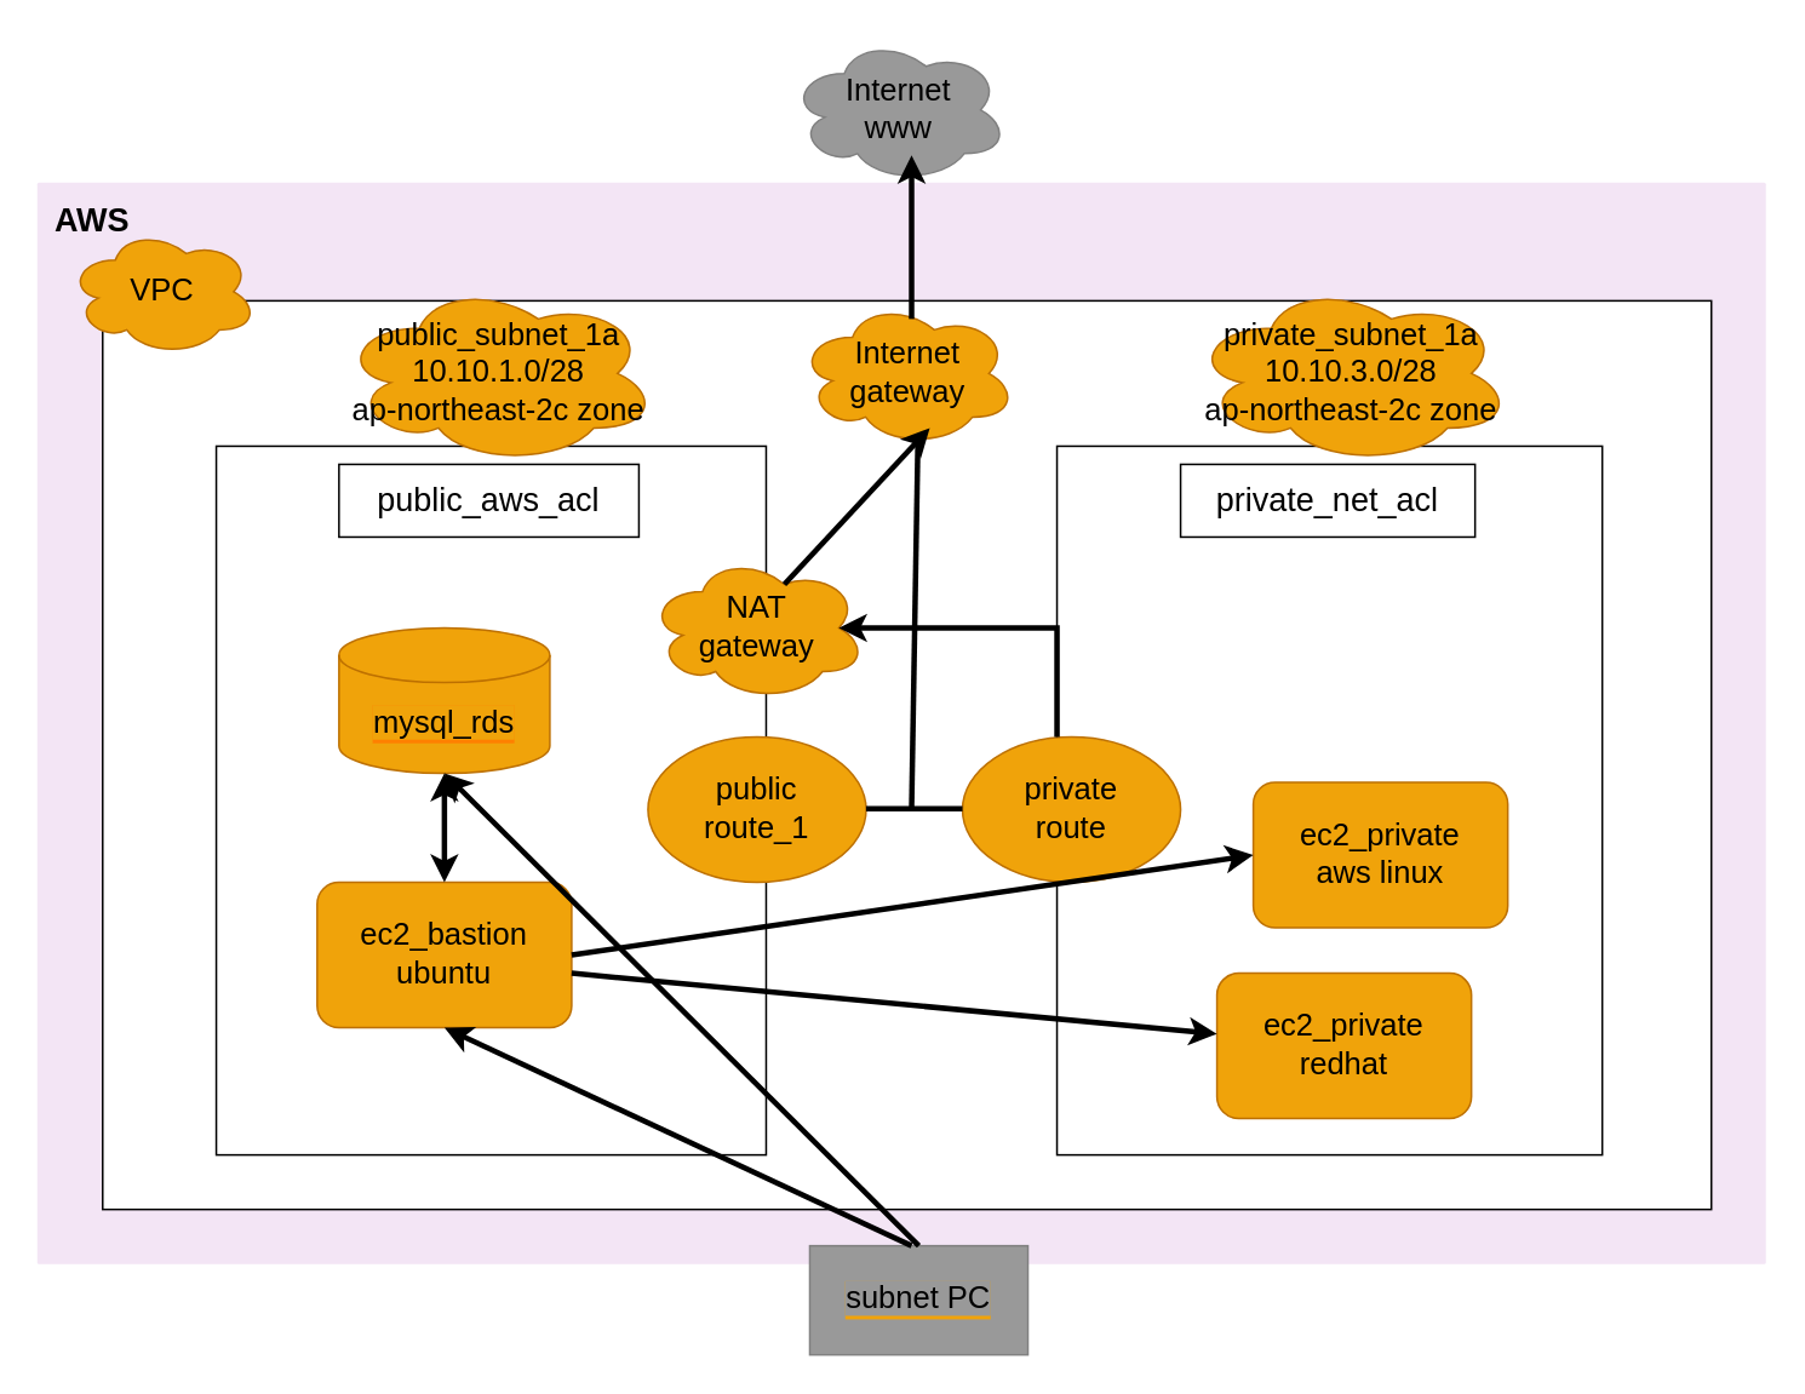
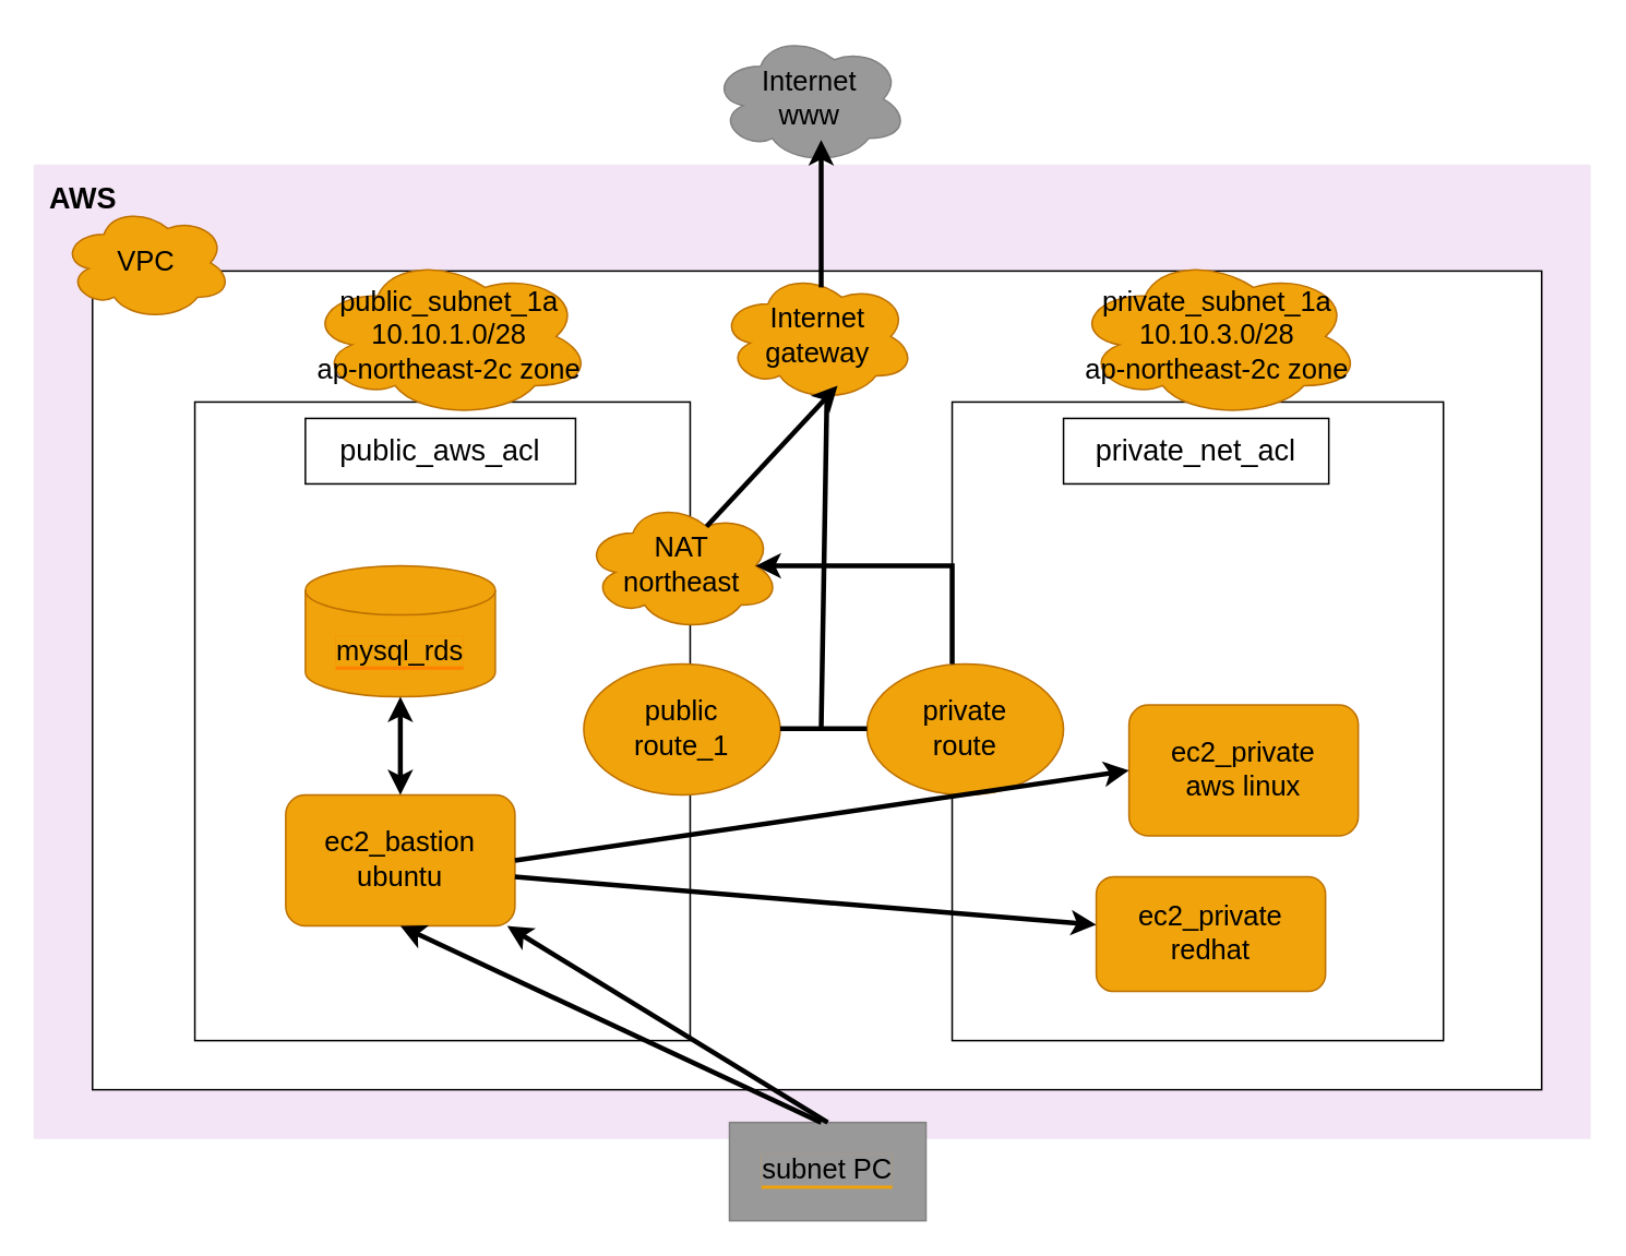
  <mxCell id="0" />
  <mxCell id="1" parent="0" />
  <mxCell id="2" value="&lt;font color=&quot;#000000&quot;&gt;&lt;span style=&quot;font-size: 18px&quot;&gt;&lt;b&gt;AWS&lt;/b&gt;&lt;/span&gt;&lt;/font&gt;" style="points=[[0,0,0],[0.25,0,0],[0.5,0,0],[0.75,0,0],[1,0,0],[1,0.25,0],[1,0.5,0],[1,0.75,0],[1,1,0],[0.75,1,0],[0.5,1,0],[0.25,1,0],[0,1,0],[0,0.75,0],[0,0.5,0],[0,0.25,0]];rounded=1;absoluteArcSize=1;arcSize=2;html=1;strokeColor=none;gradientColor=none;shadow=0;dashed=0;fontSize=12;fontColor=#9E9E9E;align=left;verticalAlign=top;spacing=10;spacingTop=-4;fillColor=#F3E5F5;" parent="1" vertex="1"><mxGeometry x="20" y="100" width="951" height="595" as="geometry" /></mxCell>
  <mxCell id="3" value="" style="rounded=0;whiteSpace=wrap;html=1;" parent="1" vertex="1"><mxGeometry x="56" y="165" width="885" height="500" as="geometry" /></mxCell>
  <mxCell id="4" value="&lt;font style=&quot;font-size: 17px&quot;&gt;VPC&lt;/font&gt;" style="ellipse;shape=cloud;whiteSpace=wrap;html=1;fillColor=#f0a30a;fontColor=#000000;strokeColor=#BD7000;" parent="1" vertex="1"><mxGeometry x="37" y="125" width="104" height="70" as="geometry" /></mxCell>
  <mxCell id="5" value="" style="rounded=0;whiteSpace=wrap;html=1;fontSize=17;" parent="1" vertex="1"><mxGeometry x="118.5" y="245" width="302.5" height="390" as="geometry" /></mxCell>
  <mxCell id="6" value="" style="rounded=0;whiteSpace=wrap;html=1;fontSize=17;" parent="1" vertex="1"><mxGeometry x="581" y="245" width="300" height="390" as="geometry" /></mxCell>
  <mxCell id="7" value="&lt;font style=&quot;font-size: 17px&quot;&gt;public_subnet_1a&lt;br&gt;10.10.1.0/28&lt;br&gt;ap-northeast-2c zone&lt;br&gt;&lt;/font&gt;" style="ellipse;shape=cloud;whiteSpace=wrap;html=1;fillColor=#f0a30a;fontColor=#000000;strokeColor=#BD7000;" parent="1" vertex="1"><mxGeometry x="186.75" y="155" width="174.25" height="100" as="geometry" /></mxCell>
  <mxCell id="8" value="&lt;font style=&quot;font-size: 17px&quot;&gt;private_subnet_1a&lt;br&gt;10.10.3.0/28&lt;br&gt;ap-northeast-2c zone&lt;br&gt;&lt;/font&gt;" style="ellipse;shape=cloud;whiteSpace=wrap;html=1;fillColor=#f0a30a;fontColor=#000000;strokeColor=#BD7000;" parent="1" vertex="1"><mxGeometry x="655" y="155" width="176" height="100" as="geometry" /></mxCell>
  <mxCell id="9" value="&lt;font style=&quot;font-size: 18px&quot;&gt;public_aws_acl&lt;/font&gt;" style="rounded=0;whiteSpace=wrap;html=1;fontSize=17;" parent="1" vertex="1"><mxGeometry x="186" y="255" width="165" height="40" as="geometry" /></mxCell>
  <mxCell id="10" value="&lt;font style=&quot;font-size: 18px&quot;&gt;private_net_acl&lt;/font&gt;" style="rounded=0;whiteSpace=wrap;html=1;fontSize=17;" parent="1" vertex="1"><mxGeometry x="649" y="255" width="162" height="40" as="geometry" /></mxCell>
  <mxCell id="11" value="&lt;font style=&quot;font-size: 17px&quot;&gt;Internet&lt;br&gt;gateway&lt;br&gt;&lt;/font&gt;" style="ellipse;shape=cloud;whiteSpace=wrap;html=1;fillColor=#f0a30a;fontColor=#000000;strokeColor=#BD7000;" parent="1" vertex="1"><mxGeometry x="438.5" y="165" width="120" height="80" as="geometry" /></mxCell>
  <mxCell id="12" value="public&lt;br&gt;route_1" style="ellipse;whiteSpace=wrap;html=1;fontSize=17;fillColor=#f0a30a;fontColor=#000000;strokeColor=#BD7000;" parent="1" vertex="1"><mxGeometry x="356" y="405" width="120" height="80" as="geometry" /></mxCell>
  <mxCell id="13" value="private&lt;br&gt;route" style="ellipse;whiteSpace=wrap;html=1;fontSize=17;fillColor=#f0a30a;fontColor=#000000;strokeColor=#BD7000;" parent="1" vertex="1"><mxGeometry x="529" y="405" width="120" height="80" as="geometry" /></mxCell>
  <mxCell id="14" value="&lt;font style=&quot;font-size: 17px&quot;&gt;Internet&lt;br&gt;www&lt;br&gt;&lt;/font&gt;" style="ellipse;shape=cloud;whiteSpace=wrap;html=1;fillColor=#999999;fontColor=#000000;strokeColor=#808080;" parent="1" vertex="1"><mxGeometry x="434" y="20" width="120" height="80" as="geometry" /></mxCell>
  <mxCell id="15" value="" style="endArrow=none;html=1;rounded=0;fontSize=17;strokeWidth=3;entryX=0;entryY=0.5;entryDx=0;entryDy=0;exitX=1;exitY=0.5;exitDx=0;exitDy=0;" parent="1" edge="1"><mxGeometry width="50" height="50" relative="1" as="geometry"><mxPoint x="476" y="444.5" as="sourcePoint" /><mxPoint x="529" y="444.5" as="targetPoint" /></mxGeometry></mxCell>
  <mxCell id="16" value="" style="endArrow=classic;html=1;rounded=0;fontSize=17;strokeWidth=3;" parent="1" edge="1"><mxGeometry width="50" height="50" relative="1" as="geometry"><mxPoint x="501" y="175" as="sourcePoint" /><mxPoint x="501" y="85" as="targetPoint" /></mxGeometry></mxCell>
  <mxCell id="17" value="ec2_bastion&lt;br&gt;ubuntu" style="rounded=1;whiteSpace=wrap;html=1;fontSize=17;strokeColor=#BD7000;fillColor=#f0a30a;fontColor=#000000;" parent="1" vertex="1"><mxGeometry x="174" y="485" width="140" height="80" as="geometry" /></mxCell>
  <mxCell id="18" value="&lt;span style=&quot;background-color: rgb(240 , 163 , 10)&quot;&gt;mysql_rds&lt;/span&gt;" style="shape=cylinder3;whiteSpace=wrap;html=1;boundedLbl=1;backgroundOutline=1;size=15;labelBackgroundColor=#FF8000;fontSize=17;strokeColor=#BD7000;fillColor=#f0a30a;fontColor=#000000;" parent="1" vertex="1"><mxGeometry x="186" y="345" width="116" height="80" as="geometry" /></mxCell>
  <mxCell id="19" value="&lt;span style=&quot;background-color: rgb(153 , 153 , 153)&quot;&gt;subnet PC&lt;/span&gt;" style="rounded=0;whiteSpace=wrap;html=1;labelBackgroundColor=#F0A30A;fontSize=17;strokeColor=#808080;fillColor=#999999;" parent="1" vertex="1"><mxGeometry x="445" y="685" width="120" height="60" as="geometry" /></mxCell>
- <mxCell id="20" value="" style="endArrow=classic;html=1;rounded=0;fontSize=17;strokeWidth=3;exitX=0.5;exitY=0;exitDx=0;exitDy=0;entryX=0.5;entryY=1;entryDx=0;entryDy=0;entryPerimeter=0;" parent="1" source="19" target="18" edge="1"><mxGeometry width="50" height="50" relative="1" as="geometry"><mxPoint x="701" y="525" as="sourcePoint" /><mxPoint x="751" y="475" as="targetPoint" /></mxGeometry></mxCell>
+ <mxCell id="20" value="" style="endArrow=classic;html=1;rounded=0;fontSize=17;strokeWidth=3;exitX=0.5;exitY=0;exitDx=0;exitDy=0;" parent="1" source="19" target="17" edge="1"><mxGeometry width="50" height="50" relative="1" as="geometry"><mxPoint x="701" y="525" as="sourcePoint" /><mxPoint x="751" y="475" as="targetPoint" /></mxGeometry></mxCell>
  <mxCell id="21" value="" style="endArrow=classic;html=1;rounded=0;fontSize=17;strokeWidth=3;entryX=0.5;entryY=1;entryDx=0;entryDy=0;" parent="1" target="17" edge="1"><mxGeometry width="50" height="50" relative="1" as="geometry"><mxPoint x="501" y="685" as="sourcePoint" /><mxPoint x="273.5" y="475" as="targetPoint" /></mxGeometry></mxCell>
  <mxCell id="22" value="" style="endArrow=none;html=1;rounded=0;fontSize=17;strokeWidth=3;exitX=0.55;exitY=0.95;exitDx=0;exitDy=0;exitPerimeter=0;" parent="1" source="11" edge="1"><mxGeometry width="50" height="50" relative="1" as="geometry"><mxPoint x="491" y="515" as="sourcePoint" /><mxPoint x="501" y="445" as="targetPoint" /></mxGeometry></mxCell>
  <mxCell id="23" value="ec2_private&lt;br&gt;aws linux" style="rounded=1;whiteSpace=wrap;html=1;fontSize=17;strokeColor=#BD7000;fillColor=#f0a30a;fontColor=#000000;" parent="1" vertex="1"><mxGeometry x="689" y="430" width="140" height="80" as="geometry" /></mxCell>
  <mxCell id="24" value="" style="endArrow=classic;html=1;rounded=0;fontSize=17;strokeWidth=3;exitX=1;exitY=0.5;exitDx=0;exitDy=0;entryX=0;entryY=0.5;entryDx=0;entryDy=0;" parent="1" source="17" target="23" edge="1"><mxGeometry width="50" height="50" relative="1" as="geometry"><mxPoint x="341" y="435" as="sourcePoint" /><mxPoint x="105.75" y="345" as="targetPoint" /></mxGeometry></mxCell>
- <mxCell id="25" value="&lt;font style=&quot;font-size: 17px&quot;&gt;NAT&lt;br&gt;gateway&lt;br&gt;&lt;/font&gt;" style="ellipse;shape=cloud;whiteSpace=wrap;html=1;fillColor=#f0a30a;fontColor=#000000;strokeColor=#BD7000;" parent="1" vertex="1"><mxGeometry x="356" y="305" width="120" height="80" as="geometry" /></mxCell>
+ <mxCell id="25" value="&lt;font style=&quot;font-size: 17px&quot;&gt;NAT&lt;br&gt;northeast&lt;br&gt;&lt;/font&gt;" style="ellipse;shape=cloud;whiteSpace=wrap;html=1;fillColor=#f0a30a;fontColor=#000000;strokeColor=#BD7000;" parent="1" vertex="1"><mxGeometry x="356" y="305" width="120" height="80" as="geometry" /></mxCell>
  <mxCell id="26" value="" style="endArrow=classic;html=1;rounded=0;fontSize=17;strokeWidth=3;entryX=0.875;entryY=0.5;entryDx=0;entryDy=0;entryPerimeter=0;" parent="1" source="6" target="25" edge="1"><mxGeometry width="50" height="50" relative="1" as="geometry"><mxPoint x="581" y="420" as="sourcePoint" /><mxPoint x="958" y="420" as="targetPoint" /><Array as="points"><mxPoint x="581" y="405" /><mxPoint x="581" y="355" /><mxPoint x="581" y="345" /></Array></mxGeometry></mxCell>
  <mxCell id="27" value="" style="endArrow=classic;html=1;rounded=0;fontSize=17;strokeWidth=3;exitX=0.625;exitY=0.2;exitDx=0;exitDy=0;exitPerimeter=0;" parent="1" source="25" edge="1"><mxGeometry width="50" height="50" relative="1" as="geometry"><mxPoint x="498" y="385" as="sourcePoint" /><mxPoint x="511" y="235" as="targetPoint" /></mxGeometry></mxCell>
  <mxCell id="28" value="" style="endArrow=classic;startArrow=classic;html=1;rounded=0;strokeWidth=3;exitX=0.5;exitY=0;exitDx=0;exitDy=0;" parent="1" source="17" edge="1"><mxGeometry width="50" height="50" relative="1" as="geometry"><mxPoint x="201" y="475" as="sourcePoint" /><mxPoint x="244" y="425" as="targetPoint" /></mxGeometry></mxCell>
- <mxCell id="29" value="ec2_private&lt;br&gt;redhat" style="rounded=1;whiteSpace=wrap;html=1;fontSize=17;strokeColor=#BD7000;fillColor=#f0a30a;fontColor=#000000;" vertex="1" parent="1"><mxGeometry x="669" y="535" width="140" height="80" as="geometry" /></mxCell>
+ <mxCell id="29" value="ec2_private&lt;br&gt;redhat" style="rounded=1;whiteSpace=wrap;html=1;fontSize=17;strokeColor=#BD7000;fillColor=#f0a30a;fontColor=#000000;" vertex="1" parent="1"><mxGeometry x="669" y="535" width="140" height="70" as="geometry" /></mxCell>
  <mxCell id="30" value="" style="endArrow=classic;html=1;rounded=0;fontSize=17;strokeWidth=3;exitX=1;exitY=0.5;exitDx=0;exitDy=0;" edge="1" parent="1" target="29"><mxGeometry width="50" height="50" relative="1" as="geometry"><mxPoint x="314" y="535" as="sourcePoint" /><mxPoint x="669" y="495" as="targetPoint" /></mxGeometry></mxCell>
